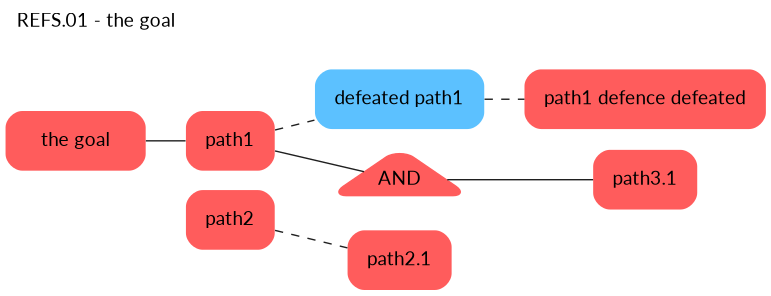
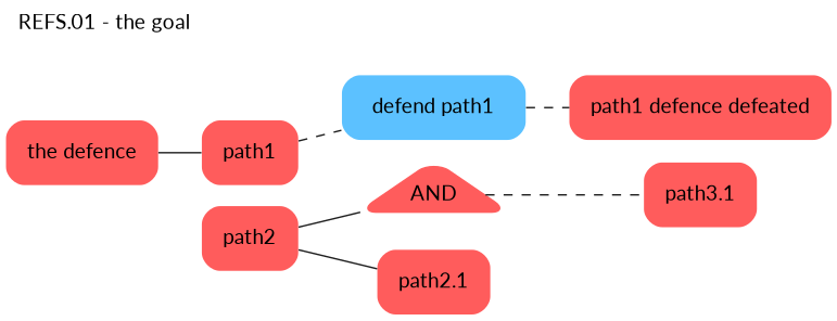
  graph {
    fontname=Lato
    label="REFS.01 - the goal"
    labeljust=l
    labelloc=t
    nodesep=0.2
    rankdir=LR
    ranksep=0.4
    splines=True
    node [color="#000000" fillcolor="#ff5c5c" fontname=Lato margin=0.2 shape=plaintext style="filled, rounded"]
    edge [color="#1f1f1f" fontname=Lato style=solid]
-   n1 [label="the goal"]
+   n1 [label="the defence"]
    n2 [label=path1]
-   n3 [fillcolor="#5cc1ff" label="defeated path1"]
+   n3 [fillcolor="#5cc1ff" label="defend path1"]
    n4 [label=path2]
    n5 [label="path2.1"]
    n6 [color="#ff5c5c" label=AND margin=0.05 shape=triangle]
    n7 [label="path1 defence defeated"]
    n8 [label="path3.1"]
    n1 -- n2
    n2 -- n3 [style=dashed]
    n3 -- n7 [style=dashed]
-   n4 -- n5 [style=dashed]
-   n2 -- n6
-   n6 -- n8
+   n4 -- n5
+   n4 -- n6
+   n6 -- n8 [style=dashed]
  }
